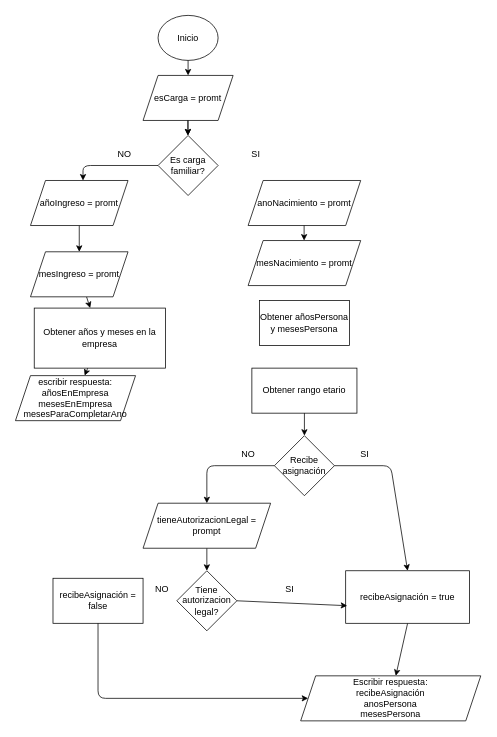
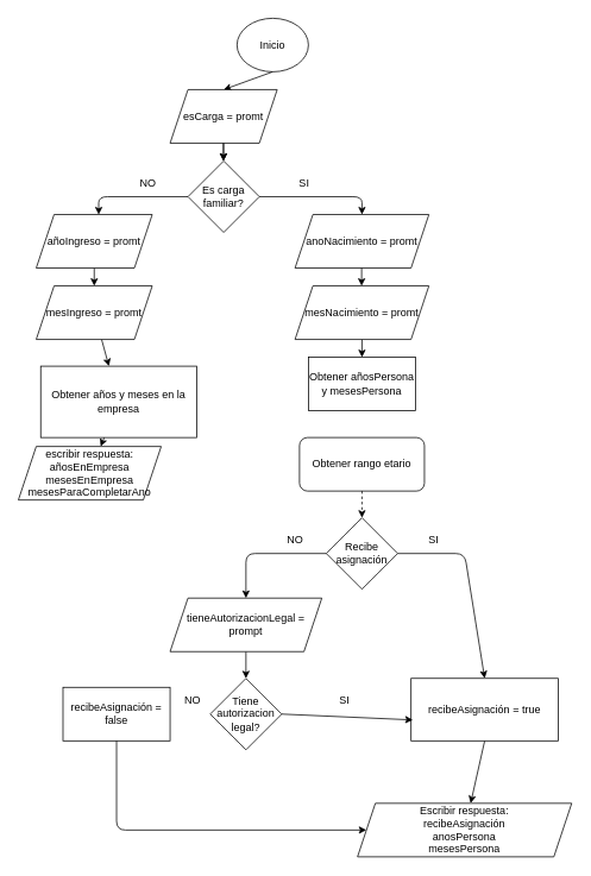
  <mxCell id="0" />
  <mxCell id="1" parent="0" />
  <mxCell id="2" value="Es carga familiar?" style="rhombus;whiteSpace=wrap;html=1;" parent="1" vertex="1"><mxGeometry x="210" y="180" width="80" height="80" as="geometry" /></mxCell>
- <mxCell id="3" value="Inicio" style="ellipse;whiteSpace=wrap;html=1;" parent="1" vertex="1"><mxGeometry x="210" y="20" width="80" height="60" as="geometry" /></mxCell>
+ <mxCell id="3" value="Inicio" style="ellipse;whiteSpace=wrap;html=1;" parent="1" vertex="1"><mxGeometry x="265" y="20" width="80" height="60" as="geometry" /></mxCell>
  <mxCell id="4" value="" style="endArrow=classic;html=1;exitX=0.5;exitY=1;exitDx=0;exitDy=0;entryX=0.5;entryY=0;entryDx=0;entryDy=0;" parent="1" source="3" edge="1"><mxGeometry width="50" height="50" relative="1" as="geometry"><mxPoint x="220" y="180" as="sourcePoint" /><mxPoint x="250" y="100" as="targetPoint" /></mxGeometry></mxCell>
  <mxCell id="5" value="esCarga = promt" style="shape=parallelogram;perimeter=parallelogramPerimeter;whiteSpace=wrap;html=1;fixedSize=1;" parent="1" vertex="1"><mxGeometry x="190" y="100" width="120" height="60" as="geometry" /></mxCell>
  <mxCell id="6" value="" style="endArrow=classic;html=1;exitX=0.5;exitY=1;exitDx=0;exitDy=0;entryX=0.5;entryY=0;entryDx=0;entryDy=0;" parent="1" edge="1"><mxGeometry width="50" height="50" relative="1" as="geometry"><mxPoint x="249.83" y="160" as="sourcePoint" /><mxPoint x="249.83" y="180" as="targetPoint" /></mxGeometry></mxCell>
  <mxCell id="7" value="" style="endArrow=classic;html=1;entryX=0.5;entryY=0;entryDx=0;entryDy=0;exitX=0;exitY=0.5;exitDx=0;exitDy=0;" parent="1" source="2" edge="1"><mxGeometry width="50" height="50" relative="1" as="geometry"><mxPoint x="190" y="190" as="sourcePoint" /><mxPoint x="110" y="240" as="targetPoint" /><Array as="points"><mxPoint x="110" y="220" /></Array></mxGeometry></mxCell>
+ <mxCell id="8" value="" style="endArrow=classic;html=1;exitX=1;exitY=0.5;exitDx=0;exitDy=0;entryX=0.5;entryY=0;entryDx=0;entryDy=0;" parent="1" source="2" target="13" edge="1"><mxGeometry width="50" height="50" relative="1" as="geometry"><mxPoint x="190" y="190" as="sourcePoint" /><mxPoint x="390" y="240" as="targetPoint" /><Array as="points"><mxPoint x="405" y="220" /></Array></mxGeometry></mxCell>
  <mxCell id="9" value="" style="edgeStyle=none;html=1;" parent="1" source="10" target="19" edge="1"><mxGeometry relative="1" as="geometry" /></mxCell>
  <mxCell id="10" value="añoIngreso = promt" style="shape=parallelogram;perimeter=parallelogramPerimeter;whiteSpace=wrap;html=1;fixedSize=1;" parent="1" vertex="1"><mxGeometry x="40" y="240" width="130" height="60" as="geometry" /></mxCell>
  <mxCell id="11" value="NO" style="text;html=1;align=center;verticalAlign=middle;resizable=0;points=[];autosize=1;strokeColor=none;fillColor=none;" parent="1" vertex="1"><mxGeometry x="145" y="190" width="40" height="30" as="geometry" /></mxCell>
  <mxCell id="12" value="SI" style="text;html=1;align=center;verticalAlign=middle;resizable=0;points=[];autosize=1;strokeColor=none;fillColor=none;" parent="1" vertex="1"><mxGeometry x="325" y="190" width="30" height="30" as="geometry" /></mxCell>
  <mxCell id="13" value="anoNacimiento = promt" style="shape=parallelogram;perimeter=parallelogramPerimeter;whiteSpace=wrap;html=1;fixedSize=1;" parent="1" vertex="1"><mxGeometry x="330" y="240" width="150" height="60" as="geometry" /></mxCell>
+ <mxCell id="14" value="" style="edgeStyle=none;html=1;" parent="1" source="15" target="41" edge="1"><mxGeometry relative="1" as="geometry" /></mxCell>
  <mxCell id="15" value="mesNacimiento = promt" style="shape=parallelogram;perimeter=parallelogramPerimeter;whiteSpace=wrap;html=1;fixedSize=1;" parent="1" vertex="1"><mxGeometry x="330" y="320" width="150" height="60" as="geometry" /></mxCell>
  <mxCell id="16" style="edgeStyle=none;html=1;" parent="1" edge="1"><mxGeometry relative="1" as="geometry"><mxPoint x="404.6" y="300" as="sourcePoint" /><mxPoint x="404.6" y="320" as="targetPoint" /></mxGeometry></mxCell>
  <mxCell id="17" style="edgeStyle=none;html=1;" parent="1" edge="1"><mxGeometry relative="1" as="geometry"><mxPoint x="249.81" y="160" as="sourcePoint" /><mxPoint x="249.81" y="180" as="targetPoint" /></mxGeometry></mxCell>
  <mxCell id="18" value="" style="edgeStyle=none;html=1;" parent="1" source="19" target="23" edge="1"><mxGeometry relative="1" as="geometry" /></mxCell>
- <mxCell id="19" value="mesIngreso = promt" style="shape=parallelogram;perimeter=parallelogramPerimeter;whiteSpace=wrap;html=1;fixedSize=1;" parent="1" vertex="1"><mxGeometry x="40" y="335" width="130" height="60" as="geometry" /></mxCell>
+ <mxCell id="19" value="mesIngreso = promt" style="shape=parallelogram;perimeter=parallelogramPerimeter;whiteSpace=wrap;html=1;fixedSize=1;" parent="1" vertex="1"><mxGeometry x="40" y="320" width="130" height="60" as="geometry" /></mxCell>
  <mxCell id="20" value="" style="edgeStyle=none;html=1;" parent="1" source="21" target="36" edge="1"><mxGeometry relative="1" as="geometry" /></mxCell>
  <mxCell id="21" value="tieneAutorizacionLegal = prompt" style="shape=parallelogram;perimeter=parallelogramPerimeter;whiteSpace=wrap;html=1;fixedSize=1;" parent="1" vertex="1"><mxGeometry x="190" y="670" width="170" height="60" as="geometry" /></mxCell>
  <mxCell id="22" value="" style="edgeStyle=none;html=1;" parent="1" source="23" target="24" edge="1"><mxGeometry relative="1" as="geometry" /></mxCell>
  <mxCell id="23" value="Obtener años y meses en la empresa" style="rounded=0;whiteSpace=wrap;html=1;" parent="1" vertex="1"><mxGeometry x="45" y="410" width="175" height="80" as="geometry" /></mxCell>
  <mxCell id="24" value="escribir respuesta:&lt;br&gt;añosEnEmpresa&lt;br&gt;mesesEnEmpresa&lt;br&gt;mesesParaCompletarAno" style="shape=parallelogram;perimeter=parallelogramPerimeter;whiteSpace=wrap;html=1;fixedSize=1;" parent="1" vertex="1"><mxGeometry x="20" y="500" width="160" height="60" as="geometry" /></mxCell>
- <mxCell id="25" value="Obtener rango etario" style="rounded=0;whiteSpace=wrap;html=1;" parent="1" vertex="1"><mxGeometry x="335" y="490" width="140" height="60" as="geometry" /></mxCell>
+ <mxCell id="25" value="Obtener rango etario" style="whiteSpace=wrap;html=1;rounded=1;" parent="1" vertex="1"><mxGeometry x="335" y="490" width="140" height="60" as="geometry" /></mxCell>
  <mxCell id="26" value="Recibe asignación" style="rhombus;whiteSpace=wrap;html=1;" parent="1" vertex="1"><mxGeometry x="365" y="580" width="80" height="80" as="geometry" /></mxCell>
  <mxCell id="27" value="" style="endArrow=classic;html=1;exitX=0;exitY=0.5;exitDx=0;exitDy=0;entryX=0.5;entryY=0;entryDx=0;entryDy=0;" parent="1" source="26" target="21" edge="1"><mxGeometry width="50" height="50" relative="1" as="geometry"><mxPoint x="260" y="660" as="sourcePoint" /><mxPoint x="260" y="620" as="targetPoint" /><Array as="points"><mxPoint x="275" y="620" /></Array></mxGeometry></mxCell>
- <mxCell id="28" value="" style="endArrow=classic;html=1;exitX=0.5;exitY=1;exitDx=0;exitDy=0;entryX=0.5;entryY=0;entryDx=0;entryDy=0;" parent="1" source="25" target="26" edge="1"><mxGeometry width="50" height="50" relative="1" as="geometry"><mxPoint x="260" y="660" as="sourcePoint" /><mxPoint x="310" y="610" as="targetPoint" /></mxGeometry></mxCell>
+ <mxCell id="28" value="" style="endArrow=classic;html=1;exitX=0.5;exitY=1;exitDx=0;exitDy=0;entryX=0.5;entryY=0;entryDx=0;entryDy=0;dashed=1;" parent="1" source="25" target="26" edge="1"><mxGeometry width="50" height="50" relative="1" as="geometry"><mxPoint x="260" y="660" as="sourcePoint" /><mxPoint x="310" y="610" as="targetPoint" /></mxGeometry></mxCell>
  <mxCell id="29" value="NO" style="text;html=1;align=center;verticalAlign=middle;resizable=0;points=[];autosize=1;strokeColor=none;fillColor=none;" parent="1" vertex="1"><mxGeometry x="310" y="590" width="40" height="30" as="geometry" /></mxCell>
  <mxCell id="30" value="" style="endArrow=classic;html=1;exitX=1;exitY=0.5;exitDx=0;exitDy=0;entryX=0.5;entryY=0;entryDx=0;entryDy=0;" parent="1" source="26" target="34" edge="1"><mxGeometry width="50" height="50" relative="1" as="geometry"><mxPoint x="260" y="590" as="sourcePoint" /><mxPoint x="520" y="670" as="targetPoint" /><Array as="points"><mxPoint x="520" y="620" /></Array></mxGeometry></mxCell>
  <mxCell id="31" value="SI" style="text;html=1;align=center;verticalAlign=middle;resizable=0;points=[];autosize=1;strokeColor=none;fillColor=none;" parent="1" vertex="1"><mxGeometry x="470" y="590" width="30" height="30" as="geometry" /></mxCell>
  <mxCell id="32" value="Escribir respuesta:&lt;br&gt;recibeAsignación&lt;br&gt;anosPersona&lt;br&gt;mesesPersona" style="shape=parallelogram;perimeter=parallelogramPerimeter;whiteSpace=wrap;html=1;fixedSize=1;" parent="1" vertex="1"><mxGeometry x="400" y="900" width="240" height="60" as="geometry" /></mxCell>
  <mxCell id="33" style="edgeStyle=none;html=1;exitX=0.5;exitY=1;exitDx=0;exitDy=0;" parent="1" source="34" target="32" edge="1"><mxGeometry relative="1" as="geometry" /></mxCell>
  <mxCell id="34" value="recibeAsignación = true" style="rounded=0;whiteSpace=wrap;html=1;" parent="1" vertex="1"><mxGeometry x="460" y="760" width="165" height="70" as="geometry" /></mxCell>
  <mxCell id="35" style="edgeStyle=none;html=1;exitX=1;exitY=0.5;exitDx=0;exitDy=0;entryX=0.012;entryY=0.665;entryDx=0;entryDy=0;entryPerimeter=0;" parent="1" source="36" target="34" edge="1"><mxGeometry relative="1" as="geometry" /></mxCell>
  <mxCell id="36" value="Tiene autorizacion legal?" style="rhombus;whiteSpace=wrap;html=1;" parent="1" vertex="1"><mxGeometry x="235" y="760" width="80" height="80" as="geometry" /></mxCell>
  <mxCell id="37" value="SI" style="text;html=1;align=center;verticalAlign=middle;resizable=0;points=[];autosize=1;strokeColor=none;fillColor=none;" parent="1" vertex="1"><mxGeometry x="370" y="770" width="30" height="30" as="geometry" /></mxCell>
  <mxCell id="38" value="recibeAsignación = false" style="rounded=0;whiteSpace=wrap;html=1;" parent="1" vertex="1"><mxGeometry x="70" y="770" width="120" height="60" as="geometry" /></mxCell>
  <mxCell id="39" value="NO" style="text;html=1;align=center;verticalAlign=middle;resizable=0;points=[];autosize=1;strokeColor=none;fillColor=none;" parent="1" vertex="1"><mxGeometry x="195" y="770" width="40" height="30" as="geometry" /></mxCell>
  <mxCell id="40" value="" style="endArrow=classic;html=1;exitX=0.5;exitY=1;exitDx=0;exitDy=0;entryX=0;entryY=0.5;entryDx=0;entryDy=0;" parent="1" source="38" target="32" edge="1"><mxGeometry width="50" height="50" relative="1" as="geometry"><mxPoint x="270" y="790" as="sourcePoint" /><mxPoint x="320" y="740" as="targetPoint" /><Array as="points"><mxPoint x="130" y="930" /></Array></mxGeometry></mxCell>
  <mxCell id="41" value="Obtener añosPersona y mesesPersona" style="rounded=0;whiteSpace=wrap;html=1;" parent="1" vertex="1"><mxGeometry x="345" y="400" width="120" height="60" as="geometry" /></mxCell>
